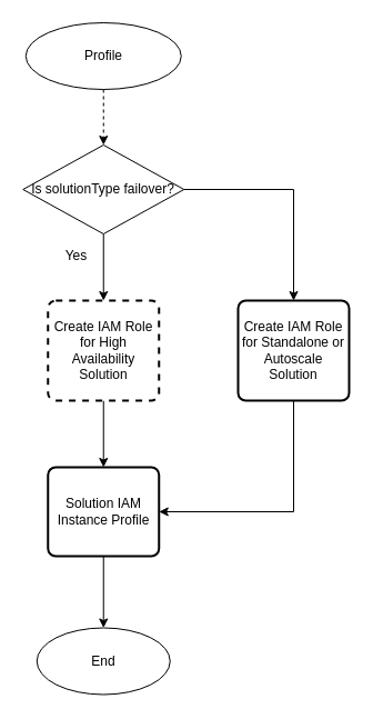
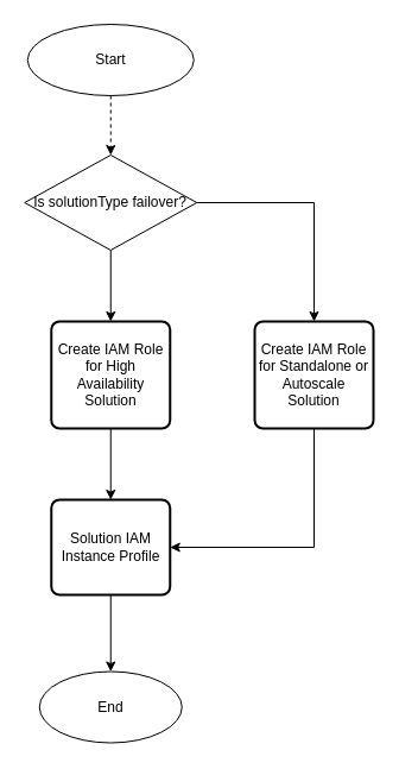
  <mxCell id="0" />
  <mxCell id="1" parent="0" />
  <mxCell id="2" style="edgeStyle=orthogonalEdgeStyle;rounded=0;orthogonalLoop=1;jettySize=auto;html=1;exitX=0.5;exitY=1;exitDx=0;exitDy=0;dashed=1;" edge="1" parent="1" source="3" target="6"><mxGeometry relative="1" as="geometry" /></mxCell>
- <mxCell id="3" value="Profile" style="ellipse;whiteSpace=wrap;html=1;" vertex="1" parent="1"><mxGeometry x="22.75" y="20" width="140" height="60" as="geometry" /></mxCell>
+ <mxCell id="3" value="Start" style="ellipse;whiteSpace=wrap;html=1;" vertex="1" parent="1"><mxGeometry x="22.75" y="20" width="140" height="60" as="geometry" /></mxCell>
  <mxCell id="4" style="edgeStyle=orthogonalEdgeStyle;rounded=0;orthogonalLoop=1;jettySize=auto;html=1;exitX=0.5;exitY=1;exitDx=0;exitDy=0;entryX=0.5;entryY=0;entryDx=0;entryDy=0;" edge="1" parent="1" source="6" target="8"><mxGeometry relative="1" as="geometry" /></mxCell>
  <mxCell id="5" style="edgeStyle=orthogonalEdgeStyle;rounded=0;orthogonalLoop=1;jettySize=auto;html=1;exitX=1;exitY=0.5;exitDx=0;exitDy=0;" edge="1" parent="1" source="6" target="11"><mxGeometry relative="1" as="geometry" /></mxCell>
  <mxCell id="6" value="Is solutionType failover?" style="rhombus;whiteSpace=wrap;html=1;" vertex="1" parent="1"><mxGeometry x="20.25" y="130" width="145" height="80" as="geometry" /></mxCell>
  <mxCell id="7" style="edgeStyle=orthogonalEdgeStyle;rounded=0;orthogonalLoop=1;jettySize=auto;html=1;exitX=0.5;exitY=1;exitDx=0;exitDy=0;entryX=0.5;entryY=0;entryDx=0;entryDy=0;" edge="1" parent="1" source="8" target="13"><mxGeometry relative="1" as="geometry" /></mxCell>
- <mxCell id="8" value="Create IAM Role for High Availability Solution" style="rounded=1;whiteSpace=wrap;html=1;absoluteArcSize=1;arcSize=14;strokeWidth=2;dashed=1;" vertex="1" parent="1"><mxGeometry x="42.75" y="270" width="100" height="90" as="geometry" /></mxCell>
- <mxCell id="9" value="Yes" style="text;html=1;align=center;verticalAlign=middle;resizable=0;points=[];autosize=1;" vertex="1" parent="1"><mxGeometry x="48" y="220" width="40" height="20" as="geometry" /></mxCell>
+ <mxCell id="8" value="Create IAM Role for High Availability Solution" style="rounded=1;whiteSpace=wrap;html=1;absoluteArcSize=1;arcSize=14;strokeWidth=2;" vertex="1" parent="1"><mxGeometry x="42.75" y="270" width="100" height="90" as="geometry" /></mxCell>
  <mxCell id="10" style="edgeStyle=orthogonalEdgeStyle;rounded=0;orthogonalLoop=1;jettySize=auto;html=1;exitX=0.5;exitY=1;exitDx=0;exitDy=0;entryX=1;entryY=0.5;entryDx=0;entryDy=0;" edge="1" parent="1" source="11" target="13"><mxGeometry relative="1" as="geometry" /></mxCell>
  <mxCell id="11" value="Create IAM Role for Standalone or Autoscale Solution" style="rounded=1;whiteSpace=wrap;html=1;absoluteArcSize=1;arcSize=14;strokeWidth=2;" vertex="1" parent="1"><mxGeometry x="214" y="270" width="100" height="90" as="geometry" /></mxCell>
  <mxCell id="12" style="edgeStyle=orthogonalEdgeStyle;rounded=0;orthogonalLoop=1;jettySize=auto;html=1;exitX=0.5;exitY=1;exitDx=0;exitDy=0;" edge="1" parent="1" source="13" target="14"><mxGeometry relative="1" as="geometry" /></mxCell>
  <mxCell id="13" value="Solution IAM Instance Profile" style="rounded=1;whiteSpace=wrap;html=1;absoluteArcSize=1;arcSize=14;strokeWidth=2;" vertex="1" parent="1"><mxGeometry x="42.75" y="420" width="100" height="80" as="geometry" /></mxCell>
  <mxCell id="14" value="End" style="ellipse;whiteSpace=wrap;html=1;" vertex="1" parent="1"><mxGeometry x="32.75" y="564.5" width="120" height="60" as="geometry" /></mxCell>
  <mxCell id="15" style="edgeStyle=orthogonalEdgeStyle;rounded=0;orthogonalLoop=1;jettySize=auto;html=1;exitX=0.5;exitY=1;exitDx=0;exitDy=0;" edge="1" parent="1" source="14" target="14"><mxGeometry relative="1" as="geometry" /></mxCell>
